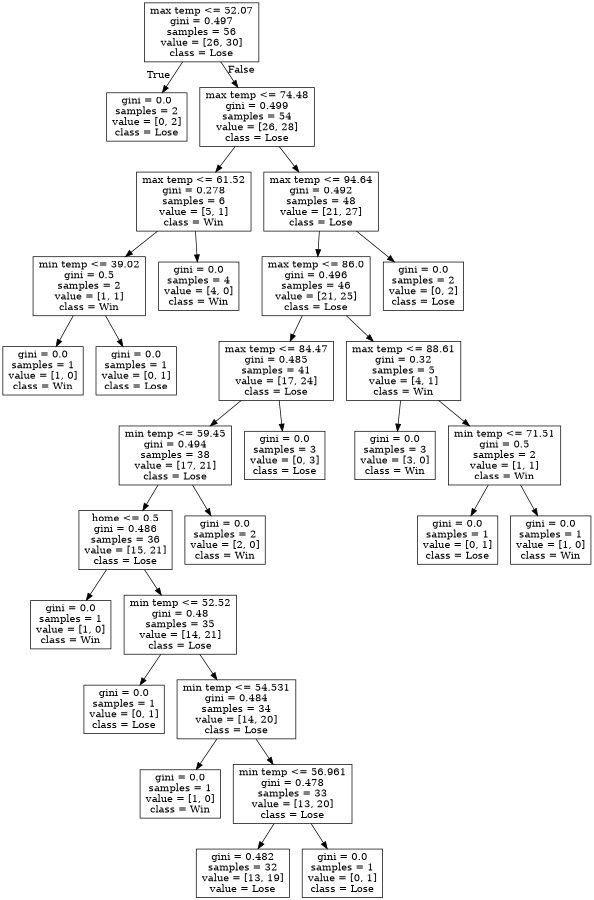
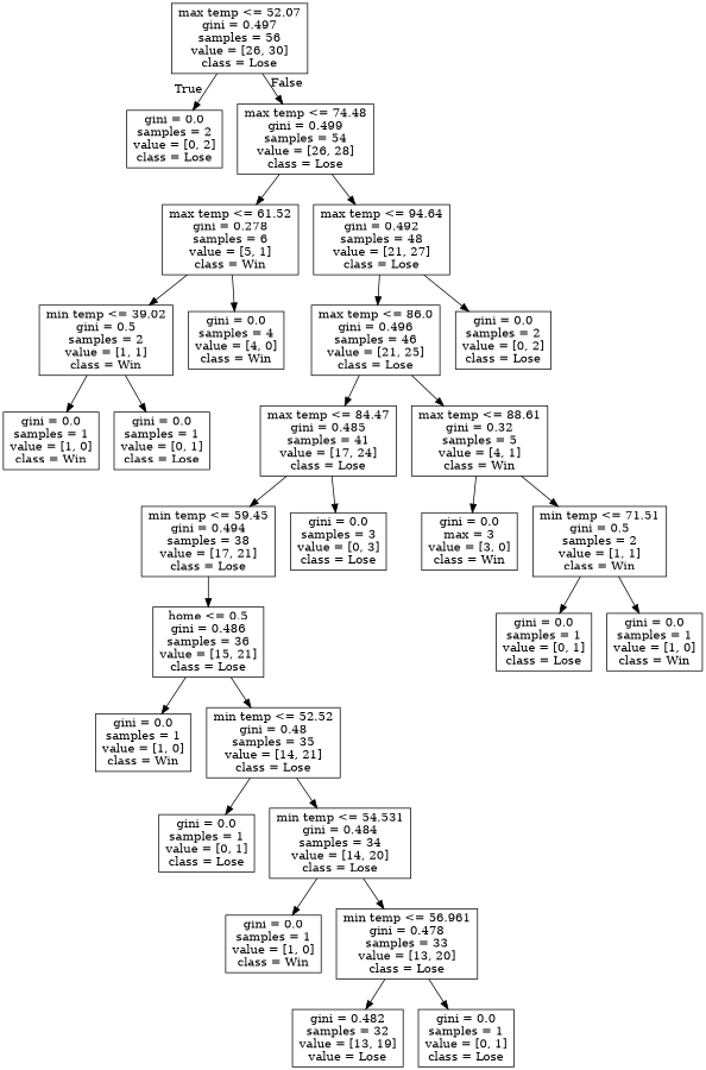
  digraph {
    node [shape=box]
    n1 [label="max temp <= 52.07\ngini = 0.497\nsamples = 56\nvalue = [26, 30]\nclass = Lose"]
    n2 [label="gini = 0.0\nsamples = 2\nvalue = [0, 2]\nclass = Lose"]
    n3 [label="max temp <= 74.48\ngini = 0.499\nsamples = 54\nvalue = [26, 28]\nclass = Lose"]
    n4 [label="max temp <= 61.52\ngini = 0.278\nsamples = 6\nvalue = [5, 1]\nclass = Win"]
    n5 [label="max temp <= 94.64\ngini = 0.492\nsamples = 48\nvalue = [21, 27]\nclass = Lose"]
    n6 [label="min temp <= 39.02\ngini = 0.5\nsamples = 2\nvalue = [1, 1]\nclass = Win"]
    n7 [label="gini = 0.0\nsamples = 4\nvalue = [4, 0]\nclass = Win"]
    n8 [label="max temp <= 86.0\ngini = 0.496\nsamples = 46\nvalue = [21, 25]\nclass = Lose"]
    n9 [label="gini = 0.0\nsamples = 2\nvalue = [0, 2]\nclass = Lose"]
    n10 [label="gini = 0.0\nsamples = 1\nvalue = [1, 0]\nclass = Win"]
    n11 [label="gini = 0.0\nsamples = 1\nvalue = [0, 1]\nclass = Lose"]
    n12 [label="max temp <= 84.47\ngini = 0.485\nsamples = 41\nvalue = [17, 24]\nclass = Lose"]
    n13 [label="max temp <= 88.61\ngini = 0.32\nsamples = 5\nvalue = [4, 1]\nclass = Win"]
    n14 [label="min temp <= 59.45\ngini = 0.494\nsamples = 38\nvalue = [17, 21]\nclass = Lose"]
    n15 [label="gini = 0.0\nsamples = 3\nvalue = [0, 3]\nclass = Lose"]
-   n16 [label="gini = 0.0\nsamples = 3\nvalue = [3, 0]\nclass = Win"]
+   n16 [label="gini = 0.0\nmax = 3\nvalue = [3, 0]\nclass = Win"]
    n17 [label="min temp <= 71.51\ngini = 0.5\nsamples = 2\nvalue = [1, 1]\nclass = Win"]
    n18 [label="home <= 0.5\ngini = 0.486\nsamples = 36\nvalue = [15, 21]\nclass = Lose"]
-   n19 [label="gini = 0.0\nsamples = 2\nvalue = [2, 0]\nclass = Win"]
    n20 [label="gini = 0.0\nsamples = 1\nvalue = [1, 0]\nclass = Win"]
    n21 [label="min temp <= 52.52\ngini = 0.48\nsamples = 35\nvalue = [14, 21]\nclass = Lose"]
    n22 [label="gini = 0.0\nsamples = 1\nvalue = [0, 1]\nclass = Lose"]
    n23 [label="min temp <= 54.531\ngini = 0.484\nsamples = 34\nvalue = [14, 20]\nclass = Lose"]
    n24 [label="gini = 0.0\nsamples = 1\nvalue = [1, 0]\nclass = Win"]
    n25 [label="min temp <= 56.961\ngini = 0.478\nsamples = 33\nvalue = [13, 20]\nclass = Lose"]
    n26 [label="gini = 0.482\nsamples = 32\nvalue = [13, 19]\nvalue = Lose"]
    n27 [label="gini = 0.0\nsamples = 1\nvalue = [0, 1]\nclass = Lose"]
    n28 [label="gini = 0.0\nsamples = 1\nvalue = [0, 1]\nclass = Lose"]
    n29 [label="gini = 0.0\nsamples = 1\nvalue = [1, 0]\nclass = Win"]
    n1 -> n2 [headlabel=True labelangle=45 labeldistance=2.5]
    n1 -> n3 [headlabel=False labelangle=-45 labeldistance=2.5]
    n3 -> n4
    n3 -> n5
    n4 -> n6
    n4 -> n7
    n5 -> n8
    n5 -> n9
    n6 -> n10
    n6 -> n11
    n8 -> n12
    n8 -> n13
    n12 -> n14
    n12 -> n15
    n13 -> n16
    n13 -> n17
    n14 -> n18
-   n14 -> n19
    n17 -> n28
    n17 -> n29
    n18 -> n20
    n18 -> n21
    n21 -> n22
    n21 -> n23
    n23 -> n24
    n23 -> n25
    n25 -> n26
    n25 -> n27
  }
